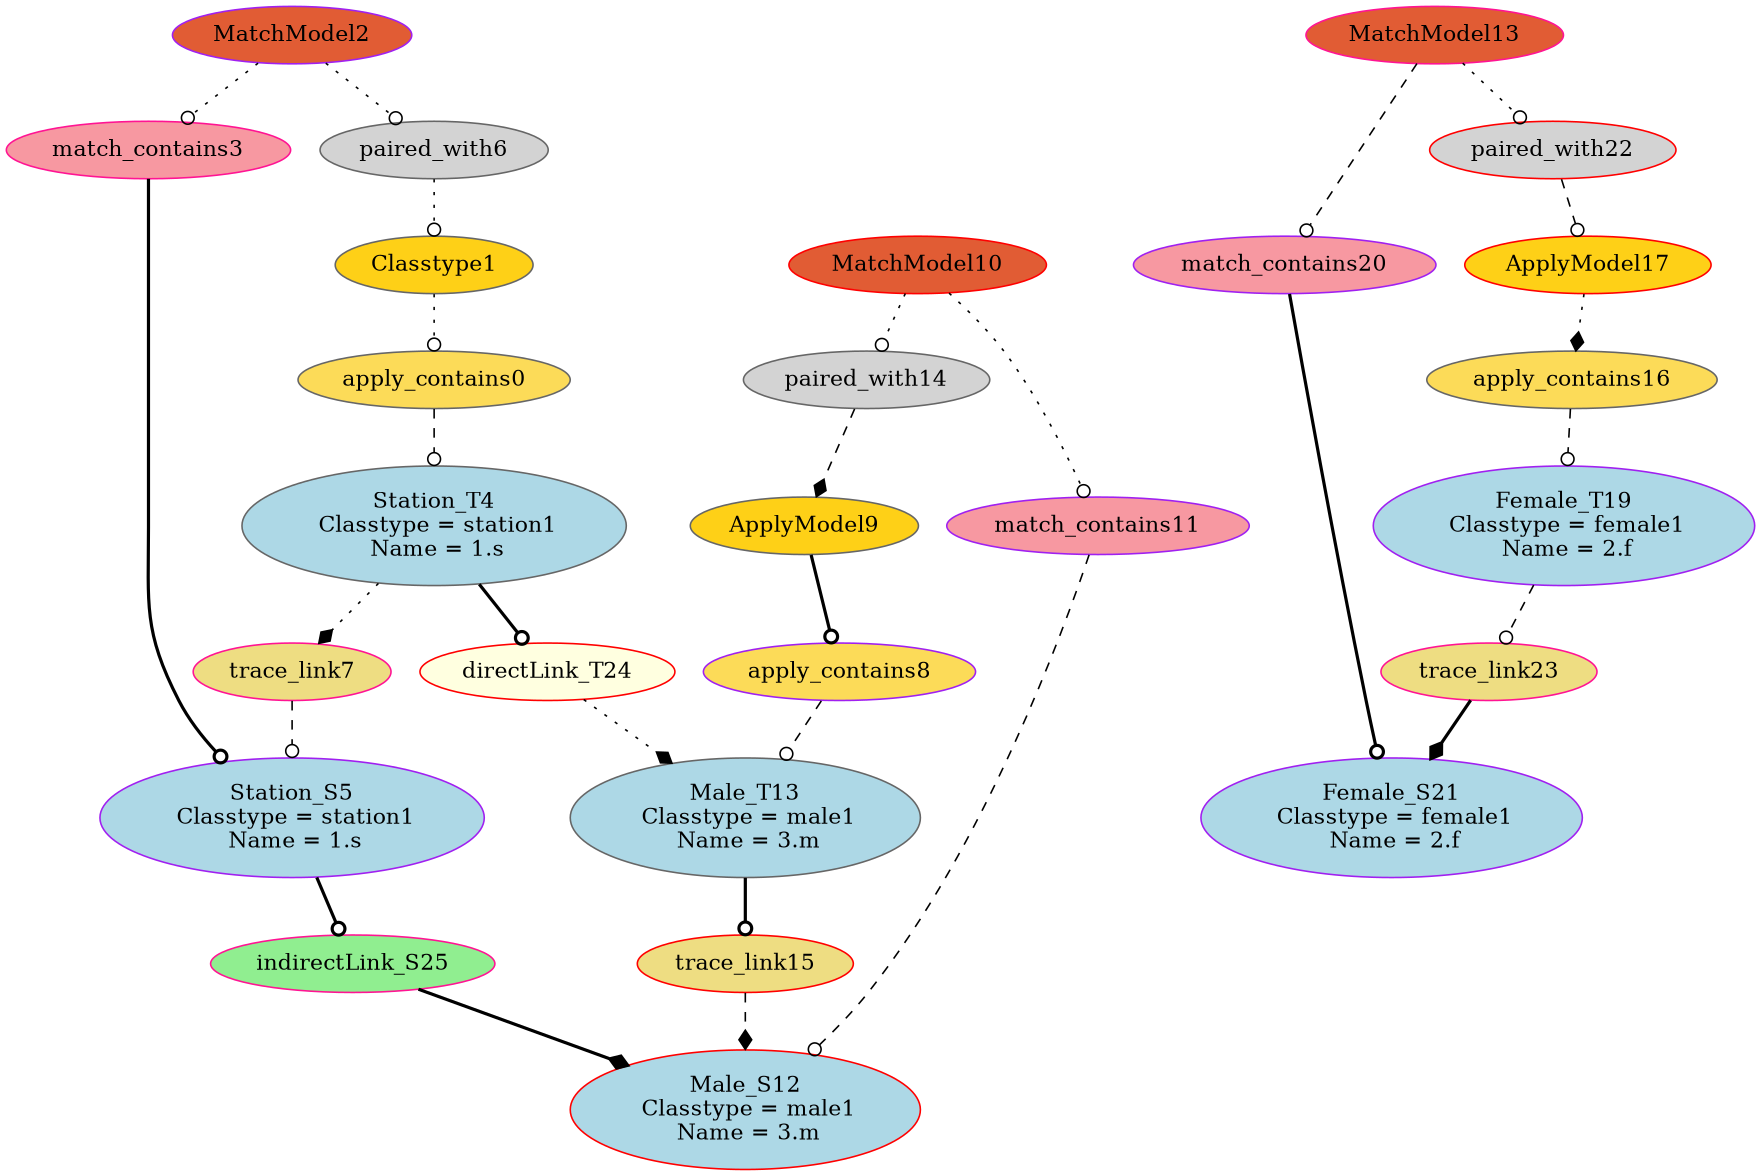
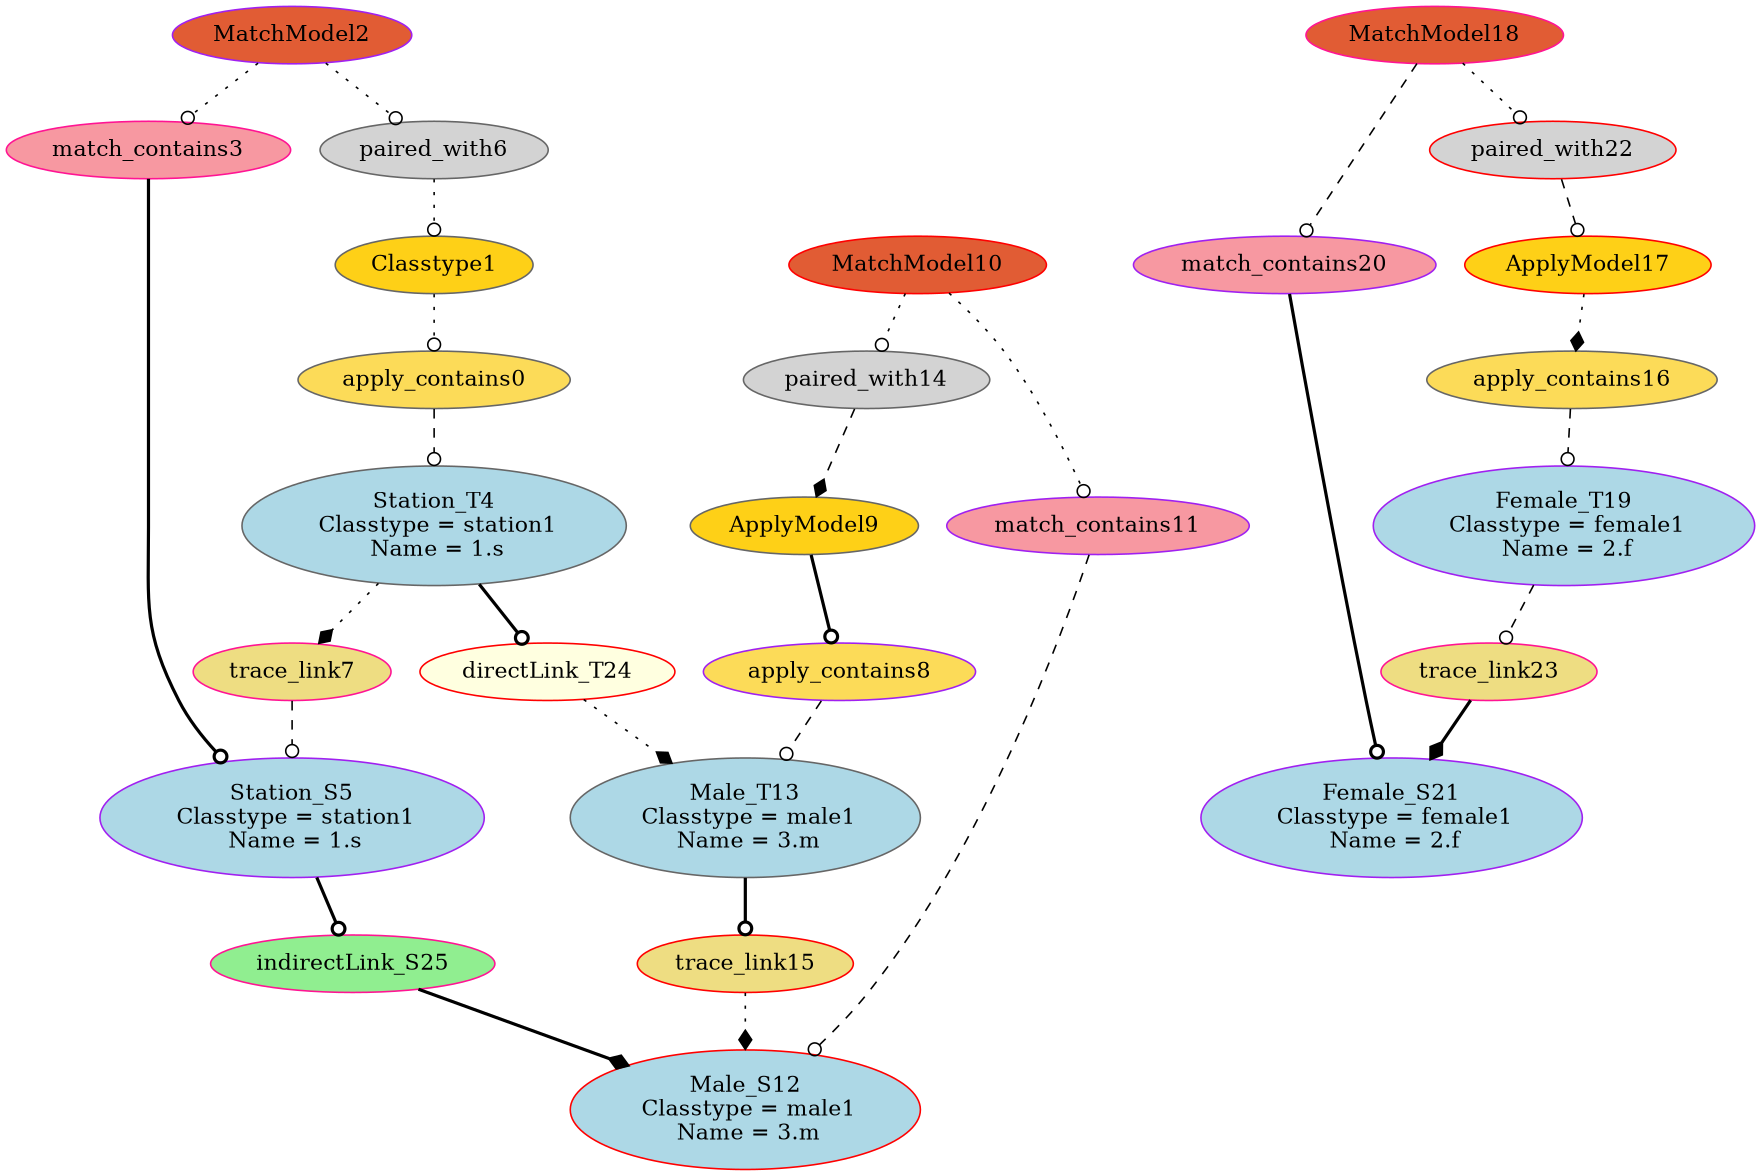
  digraph {
    node [color=gray40 fillcolor=lightblue style=filled]
    edge [arrowhead=odot style=dashed]
    apply_contains0 [fillcolor="#FCDB58"]
    "Station_T4\n Classtype = station1\n Name = 1.s"
    trace_link7 [color=deeppink fillcolor=lightgoldenrod]
    "directLink_T24\n" [color=red fillcolor=lightyellow]
    n5 [fillcolor="#FED017" label=Classtype1]
    MatchModel2 [color=purple fillcolor="#E15C34"]
    match_contains3 [color=deeppink fillcolor="#F798A1"]
    paired_with6 [fillcolor=lightgray]
    "Station_S5\n Classtype = station1\n Name = 1.s" [color=purple]
    indirectLink_S25 [color=deeppink fillcolor=lightgreen]
    "Male_T13\n Classtype = male1\n Name = 3.m"
    "Male_S12\n Classtype = male1\n Name = 3.m" [color=red]
    apply_contains8 [color=purple fillcolor="#FCDB58"]
    trace_link15 [color=red fillcolor=lightgoldenrod]
    ApplyModel9 [fillcolor="#FED017"]
    MatchModel10 [color=red fillcolor="#E15C34"]
    match_contains11 [color=purple fillcolor="#F798A1"]
    paired_with14 [fillcolor=lightgray]
    apply_contains16 [fillcolor="#FCDB58"]
    "Female_T19\n Classtype = female1\n Name = 2.f" [color=purple]
    trace_link23 [color=deeppink fillcolor=lightgoldenrod]
    ApplyModel17 [color=red fillcolor="#FED017"]
-   MatchModel18 [color=deeppink fillcolor="#E15C34" label=MatchModel13]
+   MatchModel18 [color=deeppink fillcolor="#E15C34"]
    match_contains20 [color=purple fillcolor="#F798A1"]
    paired_with22 [color=red fillcolor=lightgray]
    "Female_S21\n Classtype = female1\n Name = 2.f" [color=purple]
    apply_contains0 -> "Station_T4\n Classtype = station1\n Name = 1.s"
    "Station_T4\n Classtype = station1\n Name = 1.s" -> trace_link7 [arrowhead=diamond style=dotted]
    "Station_T4\n Classtype = station1\n Name = 1.s" -> "directLink_T24\n" [style=bold]
    trace_link7 -> "Station_S5\n Classtype = station1\n Name = 1.s"
    "directLink_T24\n" -> "Male_T13\n Classtype = male1\n Name = 3.m" [arrowhead=diamond style=dotted]
    n5 -> apply_contains0 [style=dotted]
    MatchModel2 -> match_contains3 [style=dotted]
    MatchModel2 -> paired_with6 [style=dotted]
    match_contains3 -> "Station_S5\n Classtype = station1\n Name = 1.s" [style=bold]
    paired_with6 -> n5 [style=dotted]
    "Station_S5\n Classtype = station1\n Name = 1.s" -> indirectLink_S25 [style=bold]
    indirectLink_S25 -> "Male_S12\n Classtype = male1\n Name = 3.m" [arrowhead=diamond style=bold]
    "Male_T13\n Classtype = male1\n Name = 3.m" -> trace_link15 [style=bold]
    apply_contains8 -> "Male_T13\n Classtype = male1\n Name = 3.m"
-   trace_link15 -> "Male_S12\n Classtype = male1\n Name = 3.m" [arrowhead=diamond]
+   trace_link15 -> "Male_S12\n Classtype = male1\n Name = 3.m" [arrowhead=diamond style=dotted]
    ApplyModel9 -> apply_contains8 [style=bold]
    MatchModel10 -> match_contains11 [style=dotted]
    MatchModel10 -> paired_with14 [style=dotted]
    match_contains11 -> "Male_S12\n Classtype = male1\n Name = 3.m"
    paired_with14 -> ApplyModel9 [arrowhead=diamond]
    apply_contains16 -> "Female_T19\n Classtype = female1\n Name = 2.f"
    "Female_T19\n Classtype = female1\n Name = 2.f" -> trace_link23
    trace_link23 -> "Female_S21\n Classtype = female1\n Name = 2.f" [arrowhead=diamond style=bold]
    ApplyModel17 -> apply_contains16 [arrowhead=diamond style=dotted]
    MatchModel18 -> match_contains20
    MatchModel18 -> paired_with22 [style=dotted]
    match_contains20 -> "Female_S21\n Classtype = female1\n Name = 2.f" [style=bold]
    paired_with22 -> ApplyModel17
  }
